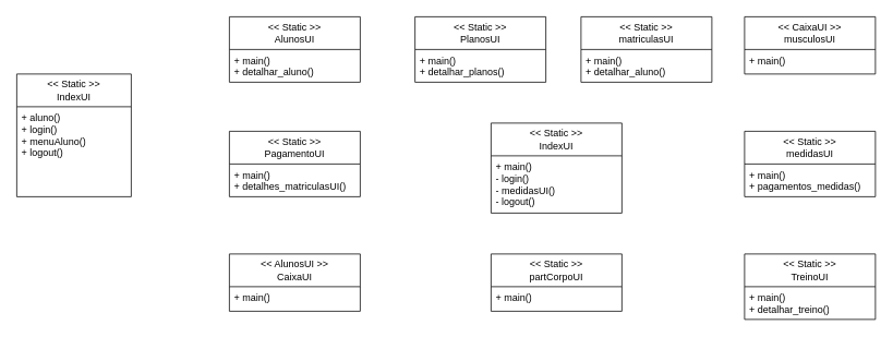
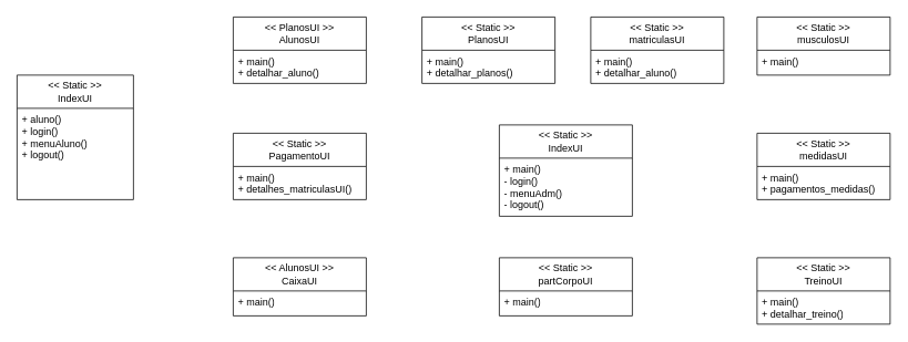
  <mxCell id="0" />
  <mxCell id="1" parent="0" />
  <mxCell id="2" value="&lt;div&gt;&amp;lt;&amp;lt; Static &amp;gt;&amp;gt;&lt;/div&gt;IndexUI" style="swimlane;fontStyle=0;childLayout=stackLayout;horizontal=1;startSize=40;fillColor=none;horizontalStack=0;resizeParent=1;resizeParentMax=0;resizeLast=0;collapsible=1;marginBottom=0;whiteSpace=wrap;html=1;" vertex="1" parent="1"><mxGeometry x="600" y="150" width="160" height="110" as="geometry" /></mxCell>
- <mxCell id="3" value="+ main()&lt;div&gt;- login()&lt;/div&gt;&lt;div&gt;- medidasUI()&lt;/div&gt;&lt;div&gt;- logout()&lt;/div&gt;&lt;div&gt;&lt;br&gt;&lt;/div&gt;" style="text;strokeColor=none;fillColor=none;align=left;verticalAlign=top;spacingLeft=4;spacingRight=4;overflow=hidden;rotatable=0;points=[[0,0.5],[1,0.5]];portConstraint=eastwest;whiteSpace=wrap;html=1;" vertex="1" parent="2"><mxGeometry y="40" width="160" height="70" as="geometry" /></mxCell>
+ <mxCell id="3" value="+ main()&lt;div&gt;- login()&lt;/div&gt;&lt;div&gt;- menuAdm()&lt;/div&gt;&lt;div&gt;- logout()&lt;/div&gt;&lt;div&gt;&lt;br&gt;&lt;/div&gt;" style="text;strokeColor=none;fillColor=none;align=left;verticalAlign=top;spacingLeft=4;spacingRight=4;overflow=hidden;rotatable=0;points=[[0,0.5],[1,0.5]];portConstraint=eastwest;whiteSpace=wrap;html=1;" vertex="1" parent="2"><mxGeometry y="40" width="160" height="70" as="geometry" /></mxCell>
  <mxCell id="4" value="&lt;div&gt;&amp;lt;&amp;lt; Static &amp;gt;&amp;gt;&lt;/div&gt;IndexUI" style="swimlane;fontStyle=0;childLayout=stackLayout;horizontal=1;startSize=40;fillColor=none;horizontalStack=0;resizeParent=1;resizeParentMax=0;resizeLast=0;collapsible=1;marginBottom=0;whiteSpace=wrap;html=1;" vertex="1" parent="1"><mxGeometry x="20" y="90" width="140" height="150" as="geometry" /></mxCell>
  <mxCell id="5" value="+ aluno()&lt;div&gt;+ login()&lt;/div&gt;&lt;div&gt;+ menuAluno()&lt;/div&gt;&lt;div&gt;+ logout()&lt;/div&gt;" style="text;strokeColor=none;fillColor=none;align=left;verticalAlign=top;spacingLeft=4;spacingRight=4;overflow=hidden;rotatable=0;points=[[0,0.5],[1,0.5]];portConstraint=eastwest;whiteSpace=wrap;html=1;" vertex="1" parent="4"><mxGeometry y="40" width="140" height="110" as="geometry" /></mxCell>
  <mxCell id="6" value="&lt;div&gt;&amp;lt;&amp;lt; Static &amp;gt;&amp;gt;&lt;/div&gt;&lt;div&gt;matriculasUI&lt;/div&gt;" style="swimlane;fontStyle=0;childLayout=stackLayout;horizontal=1;startSize=40;fillColor=none;horizontalStack=0;resizeParent=1;resizeParentMax=0;resizeLast=0;collapsible=1;marginBottom=0;whiteSpace=wrap;html=1;" vertex="1" parent="1"><mxGeometry x="710" y="20" width="160" height="80" as="geometry" /></mxCell>
  <mxCell id="7" value="+ main()&lt;div&gt;+ detalhar_aluno()&lt;/div&gt;&lt;div&gt;&lt;br&gt;&lt;/div&gt;&lt;div&gt;&lt;br&gt;&lt;div&gt;&lt;br&gt;&lt;/div&gt;&lt;div&gt;&lt;br&gt;&lt;/div&gt;&lt;/div&gt;" style="text;strokeColor=none;fillColor=none;align=left;verticalAlign=top;spacingLeft=4;spacingRight=4;overflow=hidden;rotatable=0;points=[[0,0.5],[1,0.5]];portConstraint=eastwest;whiteSpace=wrap;html=1;" vertex="1" parent="6"><mxGeometry y="40" width="160" height="40" as="geometry" /></mxCell>
- <mxCell id="8" value="&lt;div&gt;&amp;lt;&amp;lt; CaixaUI &amp;gt;&amp;gt;&lt;/div&gt;&lt;div&gt;musculosUI&lt;/div&gt;" style="swimlane;fontStyle=0;childLayout=stackLayout;horizontal=1;startSize=40;fillColor=none;horizontalStack=0;resizeParent=1;resizeParentMax=0;resizeLast=0;collapsible=1;marginBottom=0;whiteSpace=wrap;html=1;" vertex="1" parent="1"><mxGeometry x="910" y="20" width="160" height="70" as="geometry" /></mxCell>
+ <mxCell id="8" value="&lt;div&gt;&amp;lt;&amp;lt; Static &amp;gt;&amp;gt;&lt;/div&gt;&lt;div&gt;musculosUI&lt;/div&gt;" style="swimlane;fontStyle=0;childLayout=stackLayout;horizontal=1;startSize=40;fillColor=none;horizontalStack=0;resizeParent=1;resizeParentMax=0;resizeLast=0;collapsible=1;marginBottom=0;whiteSpace=wrap;html=1;" vertex="1" parent="1"><mxGeometry x="910" y="20" width="160" height="70" as="geometry" /></mxCell>
  <mxCell id="9" value="+ main()&lt;div&gt;&lt;br&gt;&lt;/div&gt;&lt;div&gt;&lt;br&gt;&lt;div&gt;&lt;br&gt;&lt;/div&gt;&lt;div&gt;&lt;br&gt;&lt;/div&gt;&lt;/div&gt;" style="text;strokeColor=none;fillColor=none;align=left;verticalAlign=top;spacingLeft=4;spacingRight=4;overflow=hidden;rotatable=0;points=[[0,0.5],[1,0.5]];portConstraint=eastwest;whiteSpace=wrap;html=1;" vertex="1" parent="8"><mxGeometry y="40" width="160" height="30" as="geometry" /></mxCell>
  <mxCell id="10" value="&lt;div&gt;&amp;lt;&amp;lt; AlunosUI &amp;gt;&amp;gt;&lt;/div&gt;&lt;div&gt;CaixaUI&lt;/div&gt;" style="swimlane;fontStyle=0;childLayout=stackLayout;horizontal=1;startSize=40;fillColor=none;horizontalStack=0;resizeParent=1;resizeParentMax=0;resizeLast=0;collapsible=1;marginBottom=0;whiteSpace=wrap;html=1;" vertex="1" parent="1"><mxGeometry x="280" y="310" width="160" height="70" as="geometry" /></mxCell>
  <mxCell id="11" value="+ main()&lt;div&gt;&lt;br&gt;&lt;/div&gt;&lt;div&gt;&lt;br&gt;&lt;div&gt;&lt;br&gt;&lt;/div&gt;&lt;div&gt;&lt;br&gt;&lt;/div&gt;&lt;/div&gt;" style="text;strokeColor=none;fillColor=none;align=left;verticalAlign=top;spacingLeft=4;spacingRight=4;overflow=hidden;rotatable=0;points=[[0,0.5],[1,0.5]];portConstraint=eastwest;whiteSpace=wrap;html=1;" vertex="1" parent="10"><mxGeometry y="40" width="160" height="30" as="geometry" /></mxCell>
  <mxCell id="12" value="&lt;div&gt;&amp;lt;&amp;lt; Static &amp;gt;&amp;gt;&lt;/div&gt;&lt;div&gt;PagamentoUI&lt;/div&gt;" style="swimlane;fontStyle=0;childLayout=stackLayout;horizontal=1;startSize=40;fillColor=none;horizontalStack=0;resizeParent=1;resizeParentMax=0;resizeLast=0;collapsible=1;marginBottom=0;whiteSpace=wrap;html=1;" vertex="1" parent="1"><mxGeometry x="280" y="160" width="160" height="80" as="geometry" /></mxCell>
  <mxCell id="13" value="+ main()&lt;div&gt;+ detalhes_matriculasUI()&lt;br&gt;&lt;div&gt;&lt;br&gt;&lt;/div&gt;&lt;div&gt;&lt;br&gt;&lt;div&gt;&lt;br&gt;&lt;/div&gt;&lt;div&gt;&lt;br&gt;&lt;/div&gt;&lt;/div&gt;&lt;/div&gt;" style="text;strokeColor=none;fillColor=none;align=left;verticalAlign=top;spacingLeft=4;spacingRight=4;overflow=hidden;rotatable=0;points=[[0,0.5],[1,0.5]];portConstraint=eastwest;whiteSpace=wrap;html=1;" vertex="1" parent="12"><mxGeometry y="40" width="160" height="40" as="geometry" /></mxCell>
  <mxCell id="14" value="&lt;div&gt;&amp;lt;&amp;lt; Static &amp;gt;&amp;gt;&lt;/div&gt;&lt;div&gt;TreinoUI&lt;/div&gt;" style="swimlane;fontStyle=0;childLayout=stackLayout;horizontal=1;startSize=40;fillColor=none;horizontalStack=0;resizeParent=1;resizeParentMax=0;resizeLast=0;collapsible=1;marginBottom=0;whiteSpace=wrap;html=1;" vertex="1" parent="1"><mxGeometry x="910" y="310" width="160" height="80" as="geometry" /></mxCell>
  <mxCell id="15" value="+ main()&lt;div&gt;+ detalhar_treino()&lt;/div&gt;&lt;div&gt;&lt;br&gt;&lt;/div&gt;&lt;div&gt;&lt;br&gt;&lt;div&gt;&lt;br&gt;&lt;/div&gt;&lt;div&gt;&lt;br&gt;&lt;/div&gt;&lt;/div&gt;" style="text;strokeColor=none;fillColor=none;align=left;verticalAlign=top;spacingLeft=4;spacingRight=4;overflow=hidden;rotatable=0;points=[[0,0.5],[1,0.5]];portConstraint=eastwest;whiteSpace=wrap;html=1;" vertex="1" parent="14"><mxGeometry y="40" width="160" height="40" as="geometry" /></mxCell>
- <mxCell id="16" value="&lt;div&gt;&amp;lt;&amp;lt; Static &amp;gt;&amp;gt;&lt;/div&gt;&lt;div&gt;AlunosUI&lt;/div&gt;" style="swimlane;fontStyle=0;childLayout=stackLayout;horizontal=1;startSize=40;fillColor=none;horizontalStack=0;resizeParent=1;resizeParentMax=0;resizeLast=0;collapsible=1;marginBottom=0;whiteSpace=wrap;html=1;" vertex="1" parent="1"><mxGeometry x="280" y="20" width="160" height="80" as="geometry" /></mxCell>
+ <mxCell id="16" value="&lt;div&gt;&amp;lt;&amp;lt; PlanosUI &amp;gt;&amp;gt;&lt;/div&gt;&lt;div&gt;AlunosUI&lt;/div&gt;" style="swimlane;fontStyle=0;childLayout=stackLayout;horizontal=1;startSize=40;fillColor=none;horizontalStack=0;resizeParent=1;resizeParentMax=0;resizeLast=0;collapsible=1;marginBottom=0;whiteSpace=wrap;html=1;" vertex="1" parent="1"><mxGeometry x="280" y="20" width="160" height="80" as="geometry" /></mxCell>
  <mxCell id="17" value="+ main()&lt;div&gt;+ detalhar_aluno()&lt;/div&gt;&lt;div&gt;&lt;br&gt;&lt;/div&gt;&lt;div&gt;&lt;br&gt;&lt;div&gt;&lt;br&gt;&lt;/div&gt;&lt;div&gt;&lt;br&gt;&lt;/div&gt;&lt;/div&gt;" style="text;strokeColor=none;fillColor=none;align=left;verticalAlign=top;spacingLeft=4;spacingRight=4;overflow=hidden;rotatable=0;points=[[0,0.5],[1,0.5]];portConstraint=eastwest;whiteSpace=wrap;html=1;" vertex="1" parent="16"><mxGeometry y="40" width="160" height="40" as="geometry" /></mxCell>
  <mxCell id="18" value="&lt;div&gt;&amp;lt;&amp;lt; Static &amp;gt;&amp;gt;&lt;/div&gt;&lt;div&gt;medidasUI&lt;/div&gt;" style="swimlane;fontStyle=0;childLayout=stackLayout;horizontal=1;startSize=40;fillColor=none;horizontalStack=0;resizeParent=1;resizeParentMax=0;resizeLast=0;collapsible=1;marginBottom=0;whiteSpace=wrap;html=1;" vertex="1" parent="1"><mxGeometry x="910" y="160" width="160" height="80" as="geometry" /></mxCell>
  <mxCell id="19" value="+ main()&lt;div&gt;+ pagamentos_medidas()&lt;/div&gt;&lt;div&gt;&lt;br&gt;&lt;/div&gt;&lt;div&gt;&lt;br&gt;&lt;div&gt;&lt;br&gt;&lt;/div&gt;&lt;div&gt;&lt;br&gt;&lt;/div&gt;&lt;/div&gt;" style="text;strokeColor=none;fillColor=none;align=left;verticalAlign=top;spacingLeft=4;spacingRight=4;overflow=hidden;rotatable=0;points=[[0,0.5],[1,0.5]];portConstraint=eastwest;whiteSpace=wrap;html=1;" vertex="1" parent="18"><mxGeometry y="40" width="160" height="40" as="geometry" /></mxCell>
  <mxCell id="20" value="&lt;div&gt;&amp;lt;&amp;lt; Static &amp;gt;&amp;gt;&lt;/div&gt;&lt;div&gt;PlanosUI&lt;/div&gt;" style="swimlane;fontStyle=0;childLayout=stackLayout;horizontal=1;startSize=40;fillColor=none;horizontalStack=0;resizeParent=1;resizeParentMax=0;resizeLast=0;collapsible=1;marginBottom=0;whiteSpace=wrap;html=1;" vertex="1" parent="1"><mxGeometry x="507" y="20" width="160" height="80" as="geometry" /></mxCell>
  <mxCell id="21" value="+ main()&lt;div&gt;+ detalhar_planos()&lt;/div&gt;&lt;div&gt;&lt;br&gt;&lt;/div&gt;&lt;div&gt;&lt;br&gt;&lt;div&gt;&lt;br&gt;&lt;/div&gt;&lt;div&gt;&lt;br&gt;&lt;/div&gt;&lt;/div&gt;" style="text;strokeColor=none;fillColor=none;align=left;verticalAlign=top;spacingLeft=4;spacingRight=4;overflow=hidden;rotatable=0;points=[[0,0.5],[1,0.5]];portConstraint=eastwest;whiteSpace=wrap;html=1;" vertex="1" parent="20"><mxGeometry y="40" width="160" height="40" as="geometry" /></mxCell>
  <mxCell id="22" value="&lt;div&gt;&amp;lt;&amp;lt; Static &amp;gt;&amp;gt;&lt;/div&gt;&lt;div&gt;partCorpoUI&lt;/div&gt;" style="swimlane;fontStyle=0;childLayout=stackLayout;horizontal=1;startSize=40;fillColor=none;horizontalStack=0;resizeParent=1;resizeParentMax=0;resizeLast=0;collapsible=1;marginBottom=0;whiteSpace=wrap;html=1;" vertex="1" parent="1"><mxGeometry x="600" y="310" width="160" height="70" as="geometry" /></mxCell>
  <mxCell id="23" value="+ main()&lt;div&gt;&lt;br&gt;&lt;/div&gt;&lt;div&gt;&lt;br&gt;&lt;/div&gt;&lt;div&gt;&lt;br&gt;&lt;div&gt;&lt;br&gt;&lt;/div&gt;&lt;div&gt;&lt;br&gt;&lt;/div&gt;&lt;/div&gt;" style="text;strokeColor=none;fillColor=none;align=left;verticalAlign=top;spacingLeft=4;spacingRight=4;overflow=hidden;rotatable=0;points=[[0,0.5],[1,0.5]];portConstraint=eastwest;whiteSpace=wrap;html=1;" vertex="1" parent="22"><mxGeometry y="40" width="160" height="30" as="geometry" /></mxCell>
